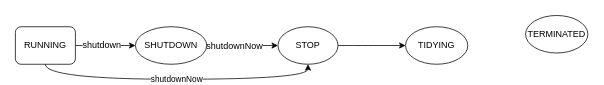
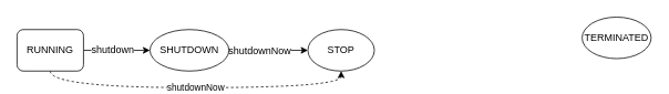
  <mxCell id="0" />
  <mxCell id="1" parent="0" />
  <mxCell id="2" style="edgeStyle=orthogonalEdgeStyle;rounded=0;orthogonalLoop=1;jettySize=auto;html=1;exitX=1;exitY=0.5;exitDx=0;exitDy=0;entryX=0;entryY=0.5;entryDx=0;entryDy=0;" edge="1" parent="1" source="5" target="8"><mxGeometry relative="1" as="geometry" /></mxCell>
  <mxCell id="3" value="shutdown" style="text;html=1;resizable=0;points=[];align=center;verticalAlign=middle;labelBackgroundColor=#ffffff;" vertex="1" connectable="0" parent="2"><mxGeometry x="-0.143" y="1" relative="1" as="geometry"><mxPoint as="offset" /></mxGeometry></mxCell>
- <mxCell id="4" value="shutdownNow" style="edgeStyle=orthogonalEdgeStyle;curved=1;rounded=0;orthogonalLoop=1;jettySize=auto;html=1;exitX=0.5;exitY=1;exitDx=0;exitDy=0;entryX=0.5;entryY=1;entryDx=0;entryDy=0;" edge="1" parent="1" source="5" target="10"><mxGeometry relative="1" as="geometry" /></mxCell>
+ <mxCell id="4" value="shutdownNow" style="edgeStyle=orthogonalEdgeStyle;curved=1;rounded=0;orthogonalLoop=1;jettySize=auto;html=1;exitX=0.5;exitY=1;exitDx=0;exitDy=0;entryX=0.5;entryY=1;entryDx=0;entryDy=0;dashed=1;" edge="1" parent="1" source="5" target="10"><mxGeometry relative="1" as="geometry" /></mxCell>
  <mxCell id="5" value="RUNNING" style="whiteSpace=wrap;html=1;rounded=1;" vertex="1" parent="1"><mxGeometry x="20" y="35" width="80" height="50" as="geometry" /></mxCell>
  <mxCell id="6" style="edgeStyle=orthogonalEdgeStyle;rounded=0;orthogonalLoop=1;jettySize=auto;html=1;exitX=1;exitY=0.5;exitDx=0;exitDy=0;entryX=0;entryY=0.5;entryDx=0;entryDy=0;" edge="1" parent="1" source="8" target="10"><mxGeometry relative="1" as="geometry" /></mxCell>
  <mxCell id="7" value="shutdownNow" style="text;html=1;resizable=0;points=[];align=center;verticalAlign=middle;labelBackgroundColor=#ffffff;" vertex="1" connectable="0" parent="6"><mxGeometry x="-0.238" relative="1" as="geometry"><mxPoint as="offset" /></mxGeometry></mxCell>
  <mxCell id="8" value="SHUTDOWN" style="ellipse;whiteSpace=wrap;html=1;" vertex="1" parent="1"><mxGeometry x="180" y="35" width="95" height="50" as="geometry" /></mxCell>
- <mxCell id="9" style="edgeStyle=orthogonalEdgeStyle;curved=1;rounded=0;orthogonalLoop=1;jettySize=auto;html=1;exitX=1;exitY=0.5;exitDx=0;exitDy=0;entryX=0;entryY=0.5;entryDx=0;entryDy=0;" edge="1" parent="1" source="10" target="11"><mxGeometry relative="1" as="geometry" /></mxCell>
  <mxCell id="10" value="STOP" style="ellipse;whiteSpace=wrap;html=1;" vertex="1" parent="1"><mxGeometry x="370" y="35" width="80" height="50" as="geometry" /></mxCell>
- <mxCell id="11" value="TIDYING" style="ellipse;whiteSpace=wrap;html=1;" vertex="1" parent="1"><mxGeometry x="540" y="35" width="83" height="50" as="geometry" /></mxCell>
  <mxCell id="12" value="TERMINATED" style="ellipse;whiteSpace=wrap;html=1;" vertex="1" parent="1"><mxGeometry x="700" y="20" width="83" height="50" as="geometry" /></mxCell>
